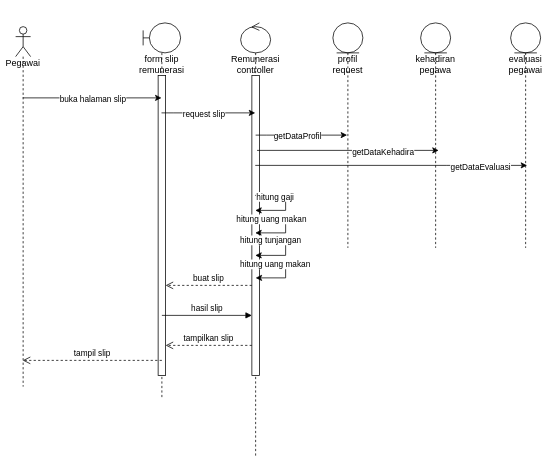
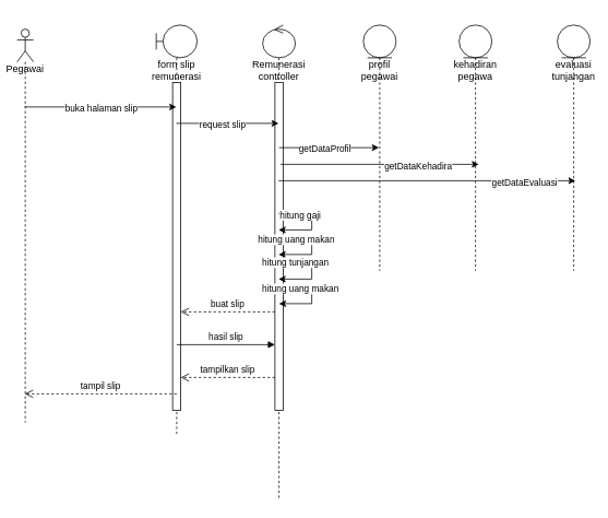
  <mxCell id="0" />
  <mxCell id="1" parent="0" />
  <mxCell id="2" value="&lt;div&gt;&lt;br&gt;&lt;/div&gt;&lt;div&gt;&lt;br&gt;&lt;/div&gt;&lt;div&gt;&lt;br&gt;&lt;/div&gt;&lt;div&gt;&lt;br&gt;&lt;/div&gt;&lt;div&gt;Pegawai&lt;/div&gt;" style="shape=umlLifeline;perimeter=lifelinePerimeter;whiteSpace=wrap;html=1;container=1;dropTarget=0;collapsible=0;recursiveResize=0;outlineConnect=0;portConstraint=eastwest;newEdgeStyle={&quot;curved&quot;:0,&quot;rounded&quot;:0};participant=umlActor;size=40;" vertex="1" parent="1"><mxGeometry x="20" y="25" width="20" height="480" as="geometry" /></mxCell>
  <mxCell id="3" value="&lt;div&gt;&lt;br&gt;&lt;/div&gt;&lt;div&gt;&lt;br&gt;&lt;/div&gt;&lt;div&gt;&lt;br&gt;&lt;/div&gt;&lt;div&gt;&lt;br&gt;&lt;/div&gt;&lt;div&gt;&lt;br&gt;&lt;/div&gt;&lt;div&gt;form slip remunerasi&lt;/div&gt;" style="shape=umlLifeline;perimeter=lifelinePerimeter;whiteSpace=wrap;html=1;container=1;dropTarget=0;collapsible=0;recursiveResize=0;outlineConnect=0;portConstraint=eastwest;newEdgeStyle={&quot;curved&quot;:0,&quot;rounded&quot;:0};participant=umlBoundary;" vertex="1" parent="1"><mxGeometry x="190" y="20" width="50" height="500" as="geometry" /></mxCell>
  <mxCell id="4" value="" style="html=1;points=[[0,0,0,0,5],[0,1,0,0,-5],[1,0,0,0,5],[1,1,0,0,-5]];perimeter=orthogonalPerimeter;outlineConnect=0;targetShapes=umlLifeline;portConstraint=eastwest;newEdgeStyle={&quot;curved&quot;:0,&quot;rounded&quot;:0};" vertex="1" parent="3"><mxGeometry x="20" y="70" width="10" height="400" as="geometry" /></mxCell>
  <mxCell id="5" value="" style="endArrow=classic;html=1;rounded=0;" edge="1" parent="1" source="2" target="3"><mxGeometry width="50" height="50" relative="1" as="geometry"><mxPoint x="60" y="120" as="sourcePoint" /><mxPoint x="80" y="130" as="targetPoint" /><Array as="points"><mxPoint x="90" y="120" /></Array></mxGeometry></mxCell>
  <mxCell id="6" value="buka halaman slip" style="edgeLabel;html=1;align=center;verticalAlign=middle;resizable=0;points=[];" vertex="1" connectable="0" parent="5"><mxGeometry x="-0.369" y="-1" relative="1" as="geometry"><mxPoint x="35" as="offset" /></mxGeometry></mxCell>
  <mxCell id="7" value="&lt;div&gt;&lt;br&gt;&lt;/div&gt;&lt;div&gt;&lt;br&gt;&lt;/div&gt;&lt;div&gt;&lt;br&gt;&lt;/div&gt;&lt;div&gt;&lt;br&gt;&lt;/div&gt;&lt;div&gt;&lt;br&gt;&lt;/div&gt;&lt;div&gt;Remunerasi controller&lt;/div&gt;" style="shape=umlLifeline;perimeter=lifelinePerimeter;whiteSpace=wrap;html=1;container=1;dropTarget=0;collapsible=0;recursiveResize=0;outlineConnect=0;portConstraint=eastwest;newEdgeStyle={&quot;curved&quot;:0,&quot;rounded&quot;:0};participant=umlControl;" vertex="1" parent="1"><mxGeometry x="320" y="20" width="40" height="580" as="geometry" /></mxCell>
  <mxCell id="8" value="" style="html=1;points=[[0,0,0,0,5],[0,1,0,0,-5],[1,0,0,0,5],[1,1,0,0,-5]];perimeter=orthogonalPerimeter;outlineConnect=0;targetShapes=umlLifeline;portConstraint=eastwest;newEdgeStyle={&quot;curved&quot;:0,&quot;rounded&quot;:0};" vertex="1" parent="7"><mxGeometry x="15" y="70" width="10" height="400" as="geometry" /></mxCell>
- <mxCell id="9" value="&lt;div&gt;&lt;br&gt;&lt;/div&gt;&lt;div&gt;&lt;br&gt;&lt;/div&gt;&lt;div&gt;&lt;br&gt;&lt;/div&gt;&lt;div&gt;&lt;br&gt;&lt;/div&gt;&lt;div&gt;&lt;br&gt;&lt;/div&gt;&lt;div&gt;profil request&lt;/div&gt;" style="shape=umlLifeline;perimeter=lifelinePerimeter;whiteSpace=wrap;html=1;container=1;dropTarget=0;collapsible=0;recursiveResize=0;outlineConnect=0;portConstraint=eastwest;newEdgeStyle={&quot;curved&quot;:0,&quot;rounded&quot;:0};participant=umlEntity;" vertex="1" parent="1"><mxGeometry x="443" y="20" width="40" height="300" as="geometry" /></mxCell>
+ <mxCell id="9" value="&lt;div&gt;&lt;br&gt;&lt;/div&gt;&lt;div&gt;&lt;br&gt;&lt;/div&gt;&lt;div&gt;&lt;br&gt;&lt;/div&gt;&lt;div&gt;&lt;br&gt;&lt;/div&gt;&lt;div&gt;&lt;br&gt;&lt;/div&gt;&lt;div&gt;profil pegawai&lt;/div&gt;" style="shape=umlLifeline;perimeter=lifelinePerimeter;whiteSpace=wrap;html=1;container=1;dropTarget=0;collapsible=0;recursiveResize=0;outlineConnect=0;portConstraint=eastwest;newEdgeStyle={&quot;curved&quot;:0,&quot;rounded&quot;:0};participant=umlEntity;" vertex="1" parent="1"><mxGeometry x="443" y="20" width="40" height="300" as="geometry" /></mxCell>
  <mxCell id="10" value="&lt;div&gt;&lt;br&gt;&lt;/div&gt;&lt;div&gt;&lt;br&gt;&lt;/div&gt;&lt;div&gt;&lt;br&gt;&lt;/div&gt;&lt;div&gt;&lt;br&gt;&lt;/div&gt;&lt;div&gt;&lt;br&gt;&lt;/div&gt;&lt;div&gt;kehadiran pegawa&lt;/div&gt;" style="shape=umlLifeline;perimeter=lifelinePerimeter;whiteSpace=wrap;html=1;container=1;dropTarget=0;collapsible=0;recursiveResize=0;outlineConnect=0;portConstraint=eastwest;newEdgeStyle={&quot;curved&quot;:0,&quot;rounded&quot;:0};participant=umlEntity;" vertex="1" parent="1"><mxGeometry x="560" y="20" width="40" height="300" as="geometry" /></mxCell>
- <mxCell id="11" value="&lt;div&gt;&lt;br&gt;&lt;/div&gt;&lt;div&gt;&lt;br&gt;&lt;/div&gt;&lt;div&gt;&lt;br&gt;&lt;/div&gt;&lt;div&gt;&lt;br&gt;&lt;/div&gt;&lt;div&gt;&lt;br&gt;&lt;/div&gt;&lt;div&gt;evaluasi pegawai&lt;/div&gt;" style="shape=umlLifeline;perimeter=lifelinePerimeter;whiteSpace=wrap;html=1;container=1;dropTarget=0;collapsible=0;recursiveResize=0;outlineConnect=0;portConstraint=eastwest;newEdgeStyle={&quot;curved&quot;:0,&quot;rounded&quot;:0};participant=umlEntity;" vertex="1" parent="1"><mxGeometry x="680" y="20" width="40" height="300" as="geometry" /></mxCell>
+ <mxCell id="11" value="&lt;div&gt;&lt;br&gt;&lt;/div&gt;&lt;div&gt;&lt;br&gt;&lt;/div&gt;&lt;div&gt;&lt;br&gt;&lt;/div&gt;&lt;div&gt;&lt;br&gt;&lt;/div&gt;&lt;div&gt;&lt;br&gt;&lt;/div&gt;&lt;div&gt;evaluasi tunjangan&lt;/div&gt;" style="shape=umlLifeline;perimeter=lifelinePerimeter;whiteSpace=wrap;html=1;container=1;dropTarget=0;collapsible=0;recursiveResize=0;outlineConnect=0;portConstraint=eastwest;newEdgeStyle={&quot;curved&quot;:0,&quot;rounded&quot;:0};participant=umlEntity;" vertex="1" parent="1"><mxGeometry x="680" y="20" width="40" height="300" as="geometry" /></mxCell>
  <mxCell id="12" value="" style="endArrow=classic;html=1;rounded=0;" edge="1" parent="1" source="3" target="7"><mxGeometry width="50" height="50" relative="1" as="geometry"><mxPoint x="180" y="140" as="sourcePoint" /><mxPoint x="330" y="140" as="targetPoint" /><Array as="points"><mxPoint x="230" y="140" /></Array></mxGeometry></mxCell>
  <mxCell id="13" value="request slip" style="edgeLabel;html=1;align=center;verticalAlign=middle;resizable=0;points=[];" vertex="1" connectable="0" parent="12"><mxGeometry x="-0.369" y="-1" relative="1" as="geometry"><mxPoint x="17" as="offset" /></mxGeometry></mxCell>
  <mxCell id="14" value="" style="endArrow=classic;html=1;rounded=0;entryX=0.425;entryY=0.401;entryDx=0;entryDy=0;entryPerimeter=0;" edge="1" parent="1"><mxGeometry width="50" height="50" relative="1" as="geometry"><mxPoint x="340" y="169.66" as="sourcePoint" /><mxPoint x="462" y="169.66" as="targetPoint" /><Array as="points"><mxPoint x="355" y="169.66" /></Array></mxGeometry></mxCell>
  <mxCell id="15" value="getDataProfil" style="edgeLabel;html=1;align=center;verticalAlign=middle;resizable=0;points=[];" vertex="1" connectable="0" parent="14"><mxGeometry x="-0.369" y="-1" relative="1" as="geometry"><mxPoint x="17" as="offset" /></mxGeometry></mxCell>
  <mxCell id="16" value="" style="endArrow=classic;html=1;rounded=0;entryX=0.425;entryY=0.401;entryDx=0;entryDy=0;entryPerimeter=0;" edge="1" parent="1"><mxGeometry width="50" height="50" relative="1" as="geometry"><mxPoint x="341.9" y="190" as="sourcePoint" /><mxPoint x="584.09" y="190" as="targetPoint" /><Array as="points"><mxPoint x="477.09" y="190" /></Array></mxGeometry></mxCell>
  <mxCell id="17" value="getDataKehadira" style="edgeLabel;html=1;align=center;verticalAlign=middle;resizable=0;points=[];" vertex="1" connectable="0" parent="16"><mxGeometry x="-0.369" y="-1" relative="1" as="geometry"><mxPoint x="92" as="offset" /></mxGeometry></mxCell>
  <mxCell id="18" value="" style="endArrow=classic;html=1;rounded=0;entryX=0.425;entryY=0.401;entryDx=0;entryDy=0;entryPerimeter=0;" edge="1" parent="1" source="7"><mxGeometry width="50" height="50" relative="1" as="geometry"><mxPoint x="580" y="210" as="sourcePoint" /><mxPoint x="702" y="210" as="targetPoint" /><Array as="points"><mxPoint x="595" y="210" /></Array></mxGeometry></mxCell>
  <mxCell id="19" value="getDataEvaluasi" style="edgeLabel;html=1;align=center;verticalAlign=middle;resizable=0;points=[];" vertex="1" connectable="0" parent="18"><mxGeometry x="-0.369" y="-1" relative="1" as="geometry"><mxPoint x="186" as="offset" /></mxGeometry></mxCell>
  <mxCell id="20" style="edgeStyle=orthogonalEdgeStyle;rounded=0;orthogonalLoop=1;jettySize=auto;html=1;curved=0;" edge="1" parent="1" source="7" target="7"><mxGeometry relative="1" as="geometry"><mxPoint x="349.999" y="280" as="sourcePoint" /><mxPoint x="349.999" y="300" as="targetPoint" /><Array as="points"><mxPoint x="380" y="280" /><mxPoint x="380" y="300" /></Array></mxGeometry></mxCell>
  <mxCell id="21" value="hitung uang makan" style="edgeLabel;html=1;align=center;verticalAlign=middle;resizable=0;points=[];" vertex="1" connectable="0" parent="20"><mxGeometry x="-0.588" y="-1" relative="1" as="geometry"><mxPoint as="offset" /></mxGeometry></mxCell>
  <mxCell id="22" style="edgeStyle=orthogonalEdgeStyle;rounded=0;orthogonalLoop=1;jettySize=auto;html=1;curved=0;" edge="1" parent="1" source="7" target="7"><mxGeometry relative="1" as="geometry"><Array as="points"><mxPoint x="380" y="310" /><mxPoint x="380" y="330" /></Array></mxGeometry></mxCell>
  <mxCell id="23" value="hitung tunjangan" style="edgeLabel;html=1;align=center;verticalAlign=middle;resizable=0;points=[];" vertex="1" connectable="0" parent="22"><mxGeometry x="-0.611" y="1" relative="1" as="geometry"><mxPoint as="offset" /></mxGeometry></mxCell>
  <mxCell id="24" style="edgeStyle=orthogonalEdgeStyle;rounded=0;orthogonalLoop=1;jettySize=auto;html=1;curved=0;" edge="1" parent="1"><mxGeometry relative="1" as="geometry"><mxPoint x="339.999" y="340" as="sourcePoint" /><mxPoint x="339.999" y="360" as="targetPoint" /><Array as="points"><mxPoint x="380" y="340" /><mxPoint x="380" y="360" /></Array></mxGeometry></mxCell>
  <mxCell id="25" value="hitung uang makan" style="edgeLabel;html=1;align=center;verticalAlign=middle;resizable=0;points=[];" vertex="1" connectable="0" parent="24"><mxGeometry x="-0.474" y="-1" relative="1" as="geometry"><mxPoint as="offset" /></mxGeometry></mxCell>
  <mxCell id="26" style="edgeStyle=orthogonalEdgeStyle;rounded=0;orthogonalLoop=1;jettySize=auto;html=1;curved=0;" edge="1" parent="1" source="7" target="7"><mxGeometry relative="1" as="geometry"><mxPoint x="350" y="250" as="sourcePoint" /><mxPoint x="350" y="270" as="targetPoint" /><Array as="points"><mxPoint x="380" y="250" /><mxPoint x="380" y="270" /></Array></mxGeometry></mxCell>
  <mxCell id="27" value="hitung gaji" style="edgeLabel;html=1;align=center;verticalAlign=middle;resizable=0;points=[];" vertex="1" connectable="0" parent="26"><mxGeometry x="-0.485" y="-1" relative="1" as="geometry"><mxPoint as="offset" /></mxGeometry></mxCell>
  <mxCell id="28" value="buat slip" style="html=1;verticalAlign=bottom;endArrow=open;dashed=1;endSize=8;curved=0;rounded=0;" edge="1" parent="1"><mxGeometry relative="1" as="geometry"><mxPoint x="335" y="370" as="sourcePoint" /><mxPoint x="220" y="370" as="targetPoint" /></mxGeometry></mxCell>
  <mxCell id="29" value="hasil slip" style="html=1;verticalAlign=bottom;endArrow=block;curved=0;rounded=0;" edge="1" parent="1"><mxGeometry width="80" relative="1" as="geometry"><mxPoint x="215.024" y="410" as="sourcePoint" /><mxPoint x="335" y="410" as="targetPoint" /></mxGeometry></mxCell>
  <mxCell id="30" value="tampilkan slip" style="html=1;verticalAlign=bottom;endArrow=open;dashed=1;endSize=8;curved=0;rounded=0;" edge="1" parent="1"><mxGeometry relative="1" as="geometry"><mxPoint x="335" y="450" as="sourcePoint" /><mxPoint x="220" y="450" as="targetPoint" /></mxGeometry></mxCell>
  <mxCell id="31" value="tampil slip" style="html=1;verticalAlign=bottom;endArrow=open;dashed=1;endSize=8;curved=0;rounded=0;" edge="1" parent="1" target="2"><mxGeometry relative="1" as="geometry"><mxPoint x="215" y="470" as="sourcePoint" /><mxPoint x="100" y="470" as="targetPoint" /></mxGeometry></mxCell>
